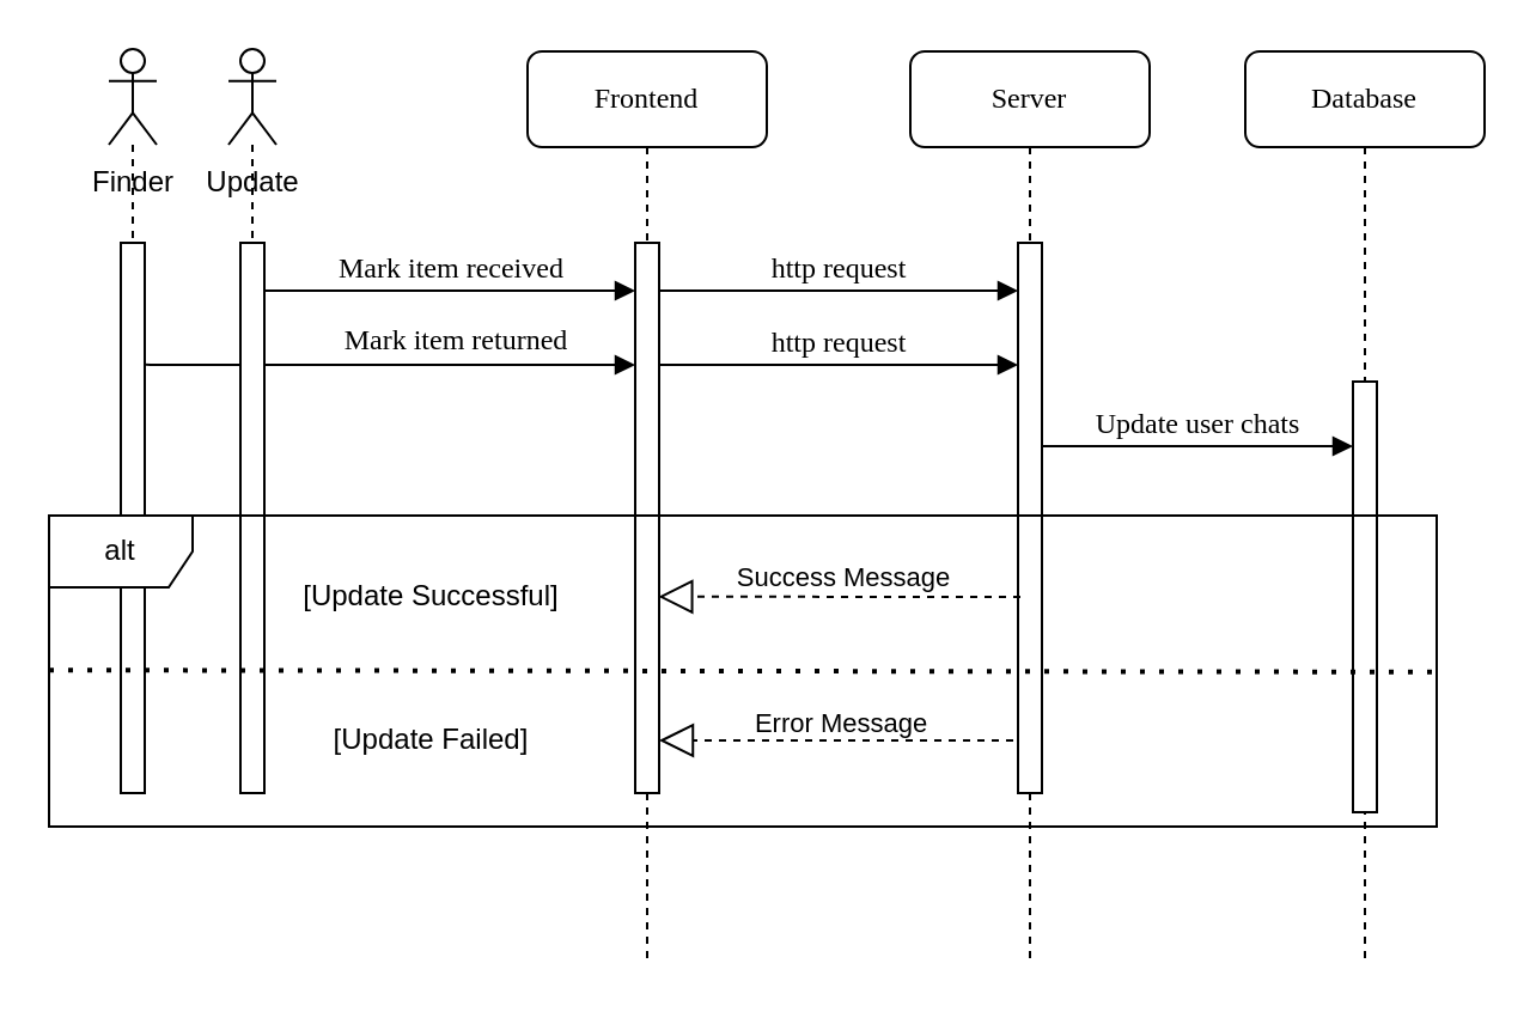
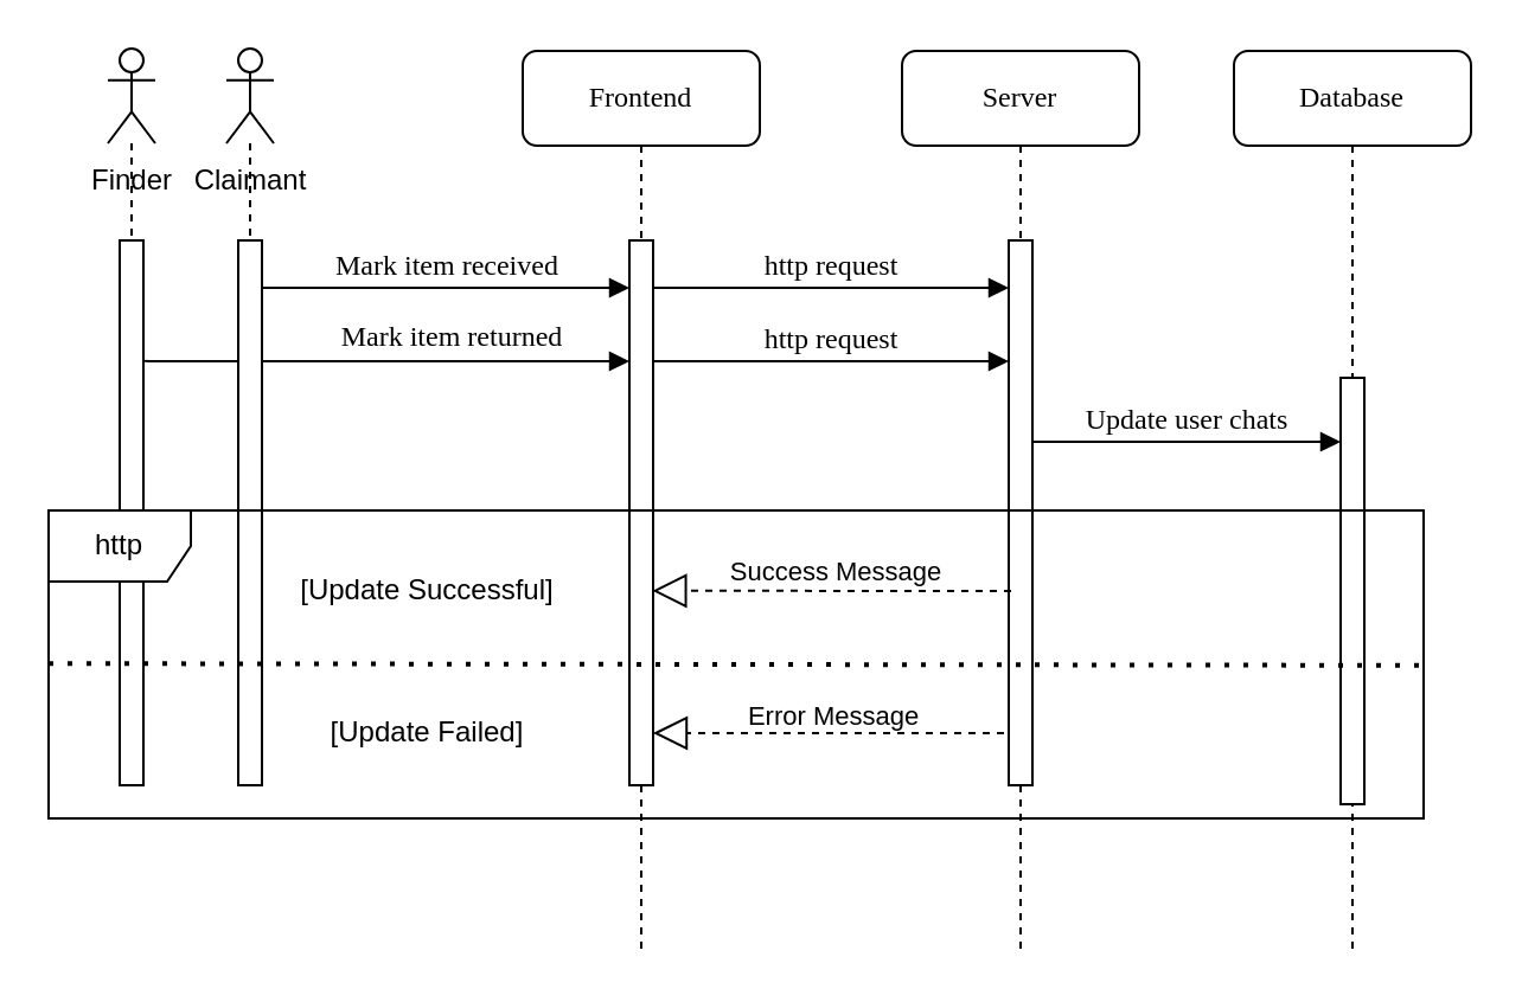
  <mxCell id="0" />
  <mxCell id="1" parent="0" />
  <mxCell id="2" value="Frontend" style="shape=umlLifeline;perimeter=lifelinePerimeter;whiteSpace=wrap;html=1;container=1;collapsible=0;recursiveResize=0;outlineConnect=0;rounded=1;shadow=0;comic=0;labelBackgroundColor=none;strokeWidth=1;fontFamily=Verdana;fontSize=12;align=center;" parent="1" vertex="1"><mxGeometry x="220" y="21" width="100" height="380" as="geometry" /></mxCell>
  <mxCell id="3" value="" style="html=1;points=[];perimeter=orthogonalPerimeter;rounded=0;shadow=0;comic=0;labelBackgroundColor=none;strokeWidth=1;fontFamily=Verdana;fontSize=12;align=center;" parent="2" vertex="1"><mxGeometry x="45" y="80" width="10" height="230" as="geometry" /></mxCell>
  <mxCell id="4" value="Server" style="shape=umlLifeline;perimeter=lifelinePerimeter;whiteSpace=wrap;html=1;container=1;collapsible=0;recursiveResize=0;outlineConnect=0;rounded=1;shadow=0;comic=0;labelBackgroundColor=none;strokeWidth=1;fontFamily=Verdana;fontSize=12;align=center;" parent="1" vertex="1"><mxGeometry x="380" y="21" width="100" height="380" as="geometry" /></mxCell>
  <mxCell id="5" value="" style="html=1;points=[];perimeter=orthogonalPerimeter;rounded=0;shadow=0;comic=0;labelBackgroundColor=none;strokeWidth=1;fontFamily=Verdana;fontSize=12;align=center;" parent="4" vertex="1"><mxGeometry x="45" y="80" width="10" height="230" as="geometry" /></mxCell>
  <mxCell id="6" value="Database" style="shape=umlLifeline;perimeter=lifelinePerimeter;whiteSpace=wrap;html=1;container=1;collapsible=0;recursiveResize=0;outlineConnect=0;rounded=1;shadow=0;comic=0;labelBackgroundColor=none;strokeWidth=1;fontFamily=Verdana;fontSize=12;align=center;" parent="1" vertex="1"><mxGeometry x="520" y="21" width="100" height="380" as="geometry" /></mxCell>
  <mxCell id="7" value="" style="html=1;points=[];perimeter=orthogonalPerimeter;rounded=0;shadow=0;comic=0;labelBackgroundColor=none;strokeWidth=1;fontFamily=Verdana;fontSize=12;align=center;" parent="1" vertex="1"><mxGeometry x="565" y="159" width="10" height="180" as="geometry" /></mxCell>
  <mxCell id="8" value="Mark item returned" style="html=1;verticalAlign=bottom;endArrow=block;entryX=0.3;entryY=0.223;labelBackgroundColor=none;fontFamily=Verdana;fontSize=12;edgeStyle=elbowEdgeStyle;elbow=vertical;entryDx=0;entryDy=0;entryPerimeter=0;" parent="1" edge="1"><mxGeometry x="0.281" y="1" relative="1" as="geometry"><mxPoint x="57" y="151" as="sourcePoint" /><mxPoint x="265" y="152.29" as="targetPoint" /><mxPoint as="offset" /></mxGeometry></mxCell>
  <mxCell id="9" value="Update user chats" style="html=1;verticalAlign=bottom;endArrow=block;labelBackgroundColor=none;fontFamily=Verdana;fontSize=12;edgeStyle=elbowEdgeStyle;elbow=vertical;" parent="1" edge="1"><mxGeometry relative="1" as="geometry"><mxPoint x="435" y="186" as="sourcePoint" /><Array as="points"><mxPoint x="440" y="186" /></Array><mxPoint x="565" y="186" as="targetPoint" /></mxGeometry></mxCell>
  <mxCell id="10" value="Mark item received" style="html=1;verticalAlign=bottom;endArrow=block;entryX=0;entryY=0;labelBackgroundColor=none;fontFamily=Verdana;fontSize=12;edgeStyle=elbowEdgeStyle;elbow=vertical;exitX=1;exitY=0.087;exitDx=0;exitDy=0;exitPerimeter=0;" parent="1" source="14" edge="1"><mxGeometry relative="1" as="geometry"><mxPoint x="104.5" y="121" as="sourcePoint" /><mxPoint x="265" y="121" as="targetPoint" /></mxGeometry></mxCell>
  <mxCell id="11" value="http request" style="html=1;verticalAlign=bottom;endArrow=block;entryX=0;entryY=0;labelBackgroundColor=none;fontFamily=Verdana;fontSize=12;edgeStyle=elbowEdgeStyle;elbow=vertical;" parent="1" edge="1"><mxGeometry relative="1" as="geometry"><mxPoint x="275" y="152" as="sourcePoint" /><mxPoint x="425" y="152" as="targetPoint" /></mxGeometry></mxCell>
  <mxCell id="12" value="" style="group" parent="1" connectable="0" vertex="1"><mxGeometry x="80" y="21" width="60" height="310" as="geometry" /></mxCell>
  <mxCell id="13" value="" style="shape=umlLifeline;perimeter=lifelinePerimeter;whiteSpace=wrap;html=1;container=1;dropTarget=0;collapsible=0;recursiveResize=0;outlineConnect=0;portConstraint=eastwest;newEdgeStyle={&quot;curved&quot;:0,&quot;rounded&quot;:0};participant=umlActor;" parent="12" vertex="1"><mxGeometry x="15" y="-1" width="20" height="300" as="geometry" /></mxCell>
  <mxCell id="14" value="" style="html=1;points=[];perimeter=orthogonalPerimeter;rounded=0;shadow=0;comic=0;labelBackgroundColor=none;strokeWidth=1;fontFamily=Verdana;fontSize=12;align=center;" parent="12" vertex="1"><mxGeometry x="20" y="80" width="10" height="230" as="geometry" /></mxCell>
- <mxCell id="15" value="Update" style="text;html=1;align=center;verticalAlign=middle;resizable=0;points=[];autosize=1;strokeColor=none;fillColor=none;" parent="12" vertex="1"><mxGeometry x="-10" y="40" width="70" height="30" as="geometry" /></mxCell>
+ <mxCell id="15" value="Claimant" style="text;html=1;align=center;verticalAlign=middle;resizable=0;points=[];autosize=1;strokeColor=none;fillColor=none;" parent="12" vertex="1"><mxGeometry x="-10" y="40" width="70" height="30" as="geometry" /></mxCell>
  <mxCell id="16" value="" style="group" parent="1" connectable="0" vertex="1"><mxGeometry x="30" y="21" width="60" height="310" as="geometry" /></mxCell>
  <mxCell id="17" value="" style="shape=umlLifeline;perimeter=lifelinePerimeter;whiteSpace=wrap;html=1;container=1;dropTarget=0;collapsible=0;recursiveResize=0;outlineConnect=0;portConstraint=eastwest;newEdgeStyle={&quot;curved&quot;:0,&quot;rounded&quot;:0};participant=umlActor;" parent="16" vertex="1"><mxGeometry x="15" y="-1" width="20" height="300" as="geometry" /></mxCell>
  <mxCell id="18" value="" style="html=1;points=[];perimeter=orthogonalPerimeter;rounded=0;shadow=0;comic=0;labelBackgroundColor=none;strokeWidth=1;fontFamily=Verdana;fontSize=12;align=center;" parent="16" vertex="1"><mxGeometry x="20" y="80" width="10" height="230" as="geometry" /></mxCell>
  <mxCell id="19" value="Finder" style="text;html=1;align=center;verticalAlign=middle;resizable=0;points=[];autosize=1;strokeColor=none;fillColor=none;" parent="16" vertex="1"><mxGeometry x="-5" y="40" width="60" height="30" as="geometry" /></mxCell>
  <mxCell id="20" value="" style="endArrow=none;dashed=1;html=1;dashPattern=1 3;strokeWidth=2;rounded=0;exitX=0;exitY=0.497;exitDx=0;exitDy=0;exitPerimeter=0;entryX=0.998;entryY=0.503;entryDx=0;entryDy=0;entryPerimeter=0;" parent="1" source="27" target="27" edge="1"><mxGeometry width="50" height="50" relative="1" as="geometry"><mxPoint x="360" y="251" as="sourcePoint" /><mxPoint x="410" y="201" as="targetPoint" /></mxGeometry></mxCell>
  <mxCell id="21" value="[Update Successful]" style="text;strokeColor=none;align=center;fillColor=none;html=1;verticalAlign=middle;whiteSpace=wrap;rounded=0;" parent="1" vertex="1"><mxGeometry x="120" y="234" width="120" height="30" as="geometry" /></mxCell>
  <mxCell id="22" value="" style="endArrow=block;dashed=1;endFill=0;endSize=12;html=1;rounded=0;entryX=1.167;entryY=0.643;entryDx=0;entryDy=0;entryPerimeter=0;" parent="1" edge="1"><mxGeometry width="160" relative="1" as="geometry"><mxPoint x="426" y="249" as="sourcePoint" /><mxPoint x="274.67" y="248.89" as="targetPoint" /></mxGeometry></mxCell>
  <mxCell id="23" value="Success Message" style="edgeLabel;html=1;align=center;verticalAlign=middle;resizable=0;points=[];" parent="22" connectable="0" vertex="1"><mxGeometry x="-0.018" y="1" relative="1" as="geometry"><mxPoint y="-9" as="offset" /></mxGeometry></mxCell>
  <mxCell id="24" value="[Update Failed]" style="text;strokeColor=none;align=center;fillColor=none;html=1;verticalAlign=middle;whiteSpace=wrap;rounded=0;" parent="1" vertex="1"><mxGeometry x="120" y="294" width="120" height="30" as="geometry" /></mxCell>
  <mxCell id="25" value="" style="endArrow=block;dashed=1;endFill=0;endSize=12;html=1;rounded=0;" parent="1" edge="1"><mxGeometry width="160" relative="1" as="geometry"><mxPoint x="423" y="309" as="sourcePoint" /><mxPoint x="275" y="309" as="targetPoint" /></mxGeometry></mxCell>
  <mxCell id="26" value="Error Message" style="edgeLabel;html=1;align=center;verticalAlign=middle;resizable=0;points=[];" parent="25" connectable="0" vertex="1"><mxGeometry x="-0.018" y="1" relative="1" as="geometry"><mxPoint y="-9" as="offset" /></mxGeometry></mxCell>
- <mxCell id="27" value="alt" style="shape=umlFrame;whiteSpace=wrap;html=1;pointerEvents=0;" parent="1" vertex="1"><mxGeometry x="20" y="215" width="580" height="130" as="geometry" /></mxCell>
+ <mxCell id="27" value="http" style="shape=umlFrame;whiteSpace=wrap;html=1;pointerEvents=0;" parent="1" vertex="1"><mxGeometry x="20" y="215" width="580" height="130" as="geometry" /></mxCell>
  <mxCell id="28" value="http request" style="html=1;verticalAlign=bottom;endArrow=block;entryX=0;entryY=0;labelBackgroundColor=none;fontFamily=Verdana;fontSize=12;edgeStyle=elbowEdgeStyle;elbow=vertical;" parent="1" edge="1"><mxGeometry relative="1" as="geometry"><mxPoint x="275" y="121" as="sourcePoint" /><mxPoint x="425" y="121" as="targetPoint" /></mxGeometry></mxCell>
